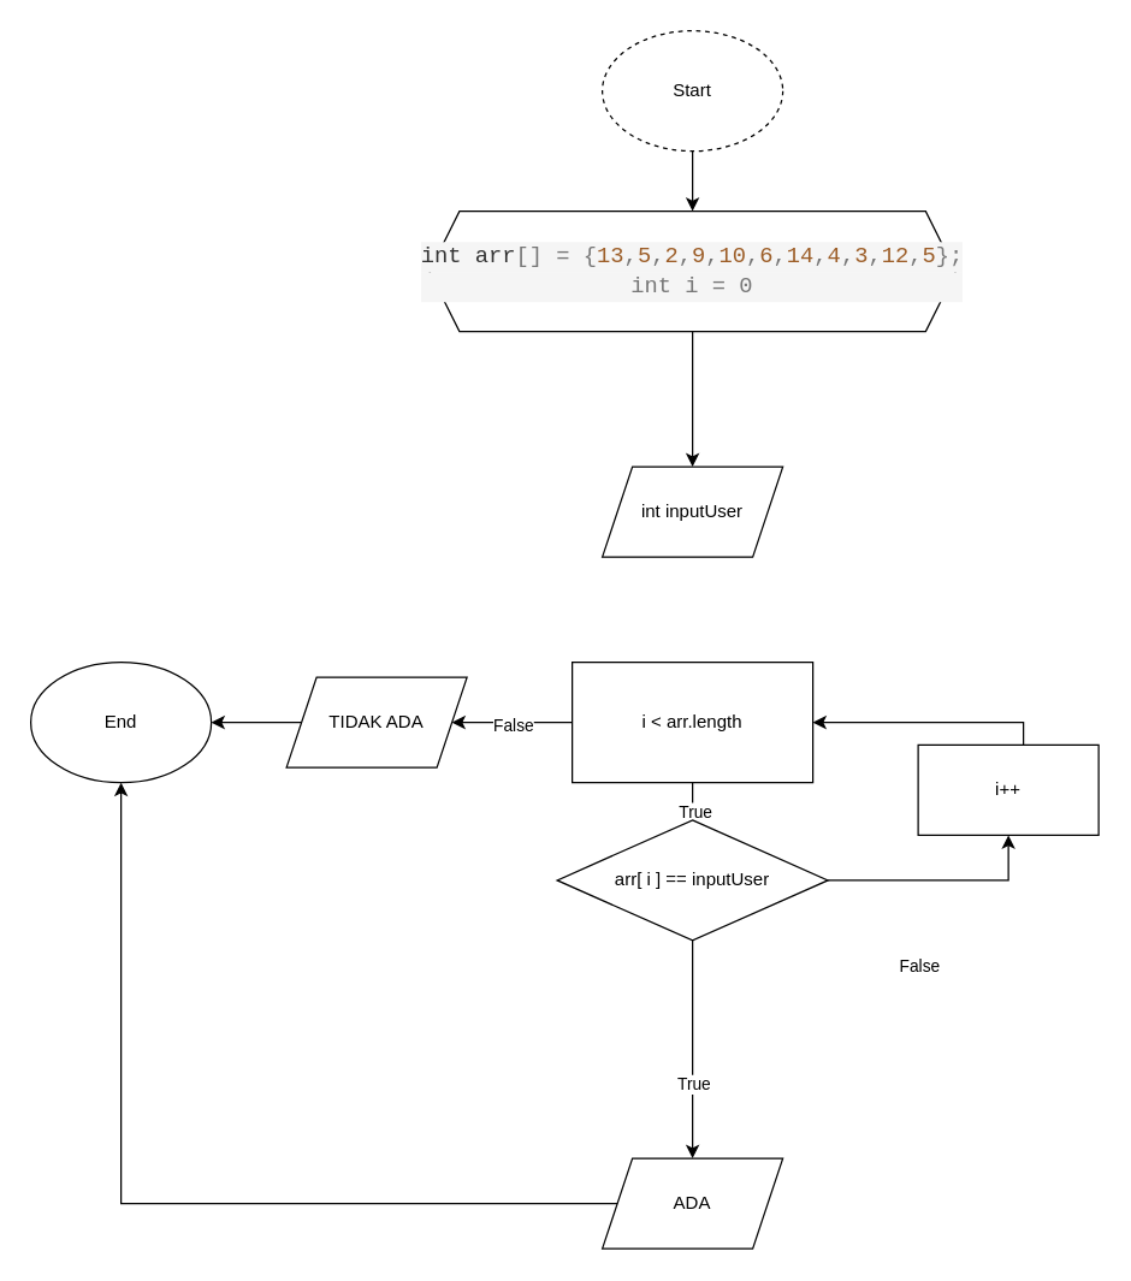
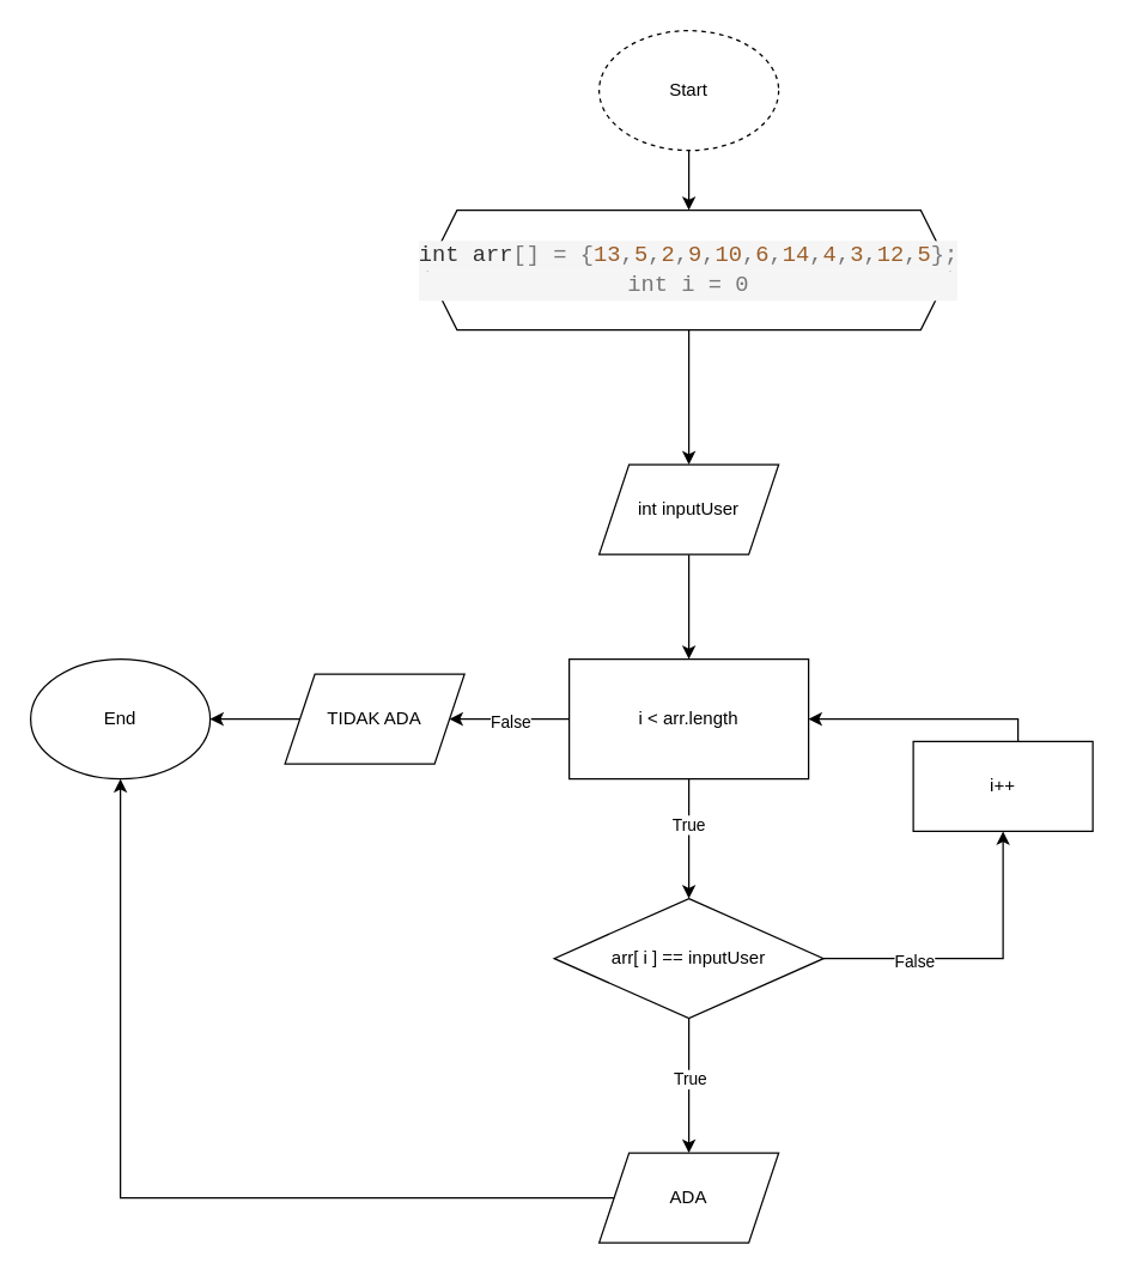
  <mxCell id="0" />
  <mxCell id="1" parent="0" />
  <mxCell id="2" value="" style="edgeStyle=orthogonalEdgeStyle;rounded=0;orthogonalLoop=1;jettySize=auto;html=1;" edge="1" parent="1" source="3" target="5"><mxGeometry relative="1" as="geometry" /></mxCell>
  <mxCell id="3" value="Start" style="ellipse;whiteSpace=wrap;html=1;dashed=1;" vertex="1" parent="1"><mxGeometry x="400" y="20" width="120" height="80" as="geometry" /></mxCell>
  <mxCell id="4" value="" style="edgeStyle=orthogonalEdgeStyle;rounded=0;orthogonalLoop=1;jettySize=auto;html=1;" edge="1" parent="1" source="5" target="7"><mxGeometry relative="1" as="geometry" /></mxCell>
  <mxCell id="5" value="&lt;div style=&quot;color: rgb(51, 51, 51); background-color: rgb(245, 245, 245); font-family: Consolas, &amp;quot;Courier New&amp;quot;, monospace, Consolas, &amp;quot;Courier New&amp;quot;, monospace; font-size: 15px; line-height: 20px;&quot;&gt;int&amp;nbsp;arr&lt;span style=&quot;border-color: var(--border-color); color: rgb(119, 119, 119);&quot;&gt;[]&lt;/span&gt;&amp;nbsp;&lt;span style=&quot;border-color: var(--border-color); color: rgb(119, 119, 119);&quot;&gt;=&lt;/span&gt;&amp;nbsp;&lt;span style=&quot;border-color: var(--border-color); color: rgb(119, 119, 119);&quot;&gt;{&lt;/span&gt;&lt;span style=&quot;border-color: var(--border-color); color: rgb(156, 93, 39);&quot;&gt;13&lt;/span&gt;&lt;span style=&quot;border-color: var(--border-color); color: rgb(119, 119, 119);&quot;&gt;,&lt;/span&gt;&lt;span style=&quot;border-color: var(--border-color); color: rgb(156, 93, 39);&quot;&gt;5&lt;/span&gt;&lt;span style=&quot;border-color: var(--border-color); color: rgb(119, 119, 119);&quot;&gt;,&lt;/span&gt;&lt;span style=&quot;border-color: var(--border-color); color: rgb(156, 93, 39);&quot;&gt;2&lt;/span&gt;&lt;span style=&quot;border-color: var(--border-color); color: rgb(119, 119, 119);&quot;&gt;,&lt;/span&gt;&lt;span style=&quot;border-color: var(--border-color); color: rgb(156, 93, 39);&quot;&gt;9&lt;/span&gt;&lt;span style=&quot;border-color: var(--border-color); color: rgb(119, 119, 119);&quot;&gt;,&lt;/span&gt;&lt;span style=&quot;border-color: var(--border-color); color: rgb(156, 93, 39);&quot;&gt;10&lt;/span&gt;&lt;span style=&quot;border-color: var(--border-color); color: rgb(119, 119, 119);&quot;&gt;,&lt;/span&gt;&lt;span style=&quot;border-color: var(--border-color); color: rgb(156, 93, 39);&quot;&gt;6&lt;/span&gt;&lt;span style=&quot;border-color: var(--border-color); color: rgb(119, 119, 119);&quot;&gt;,&lt;/span&gt;&lt;span style=&quot;border-color: var(--border-color); color: rgb(156, 93, 39);&quot;&gt;14&lt;/span&gt;&lt;span style=&quot;border-color: var(--border-color); color: rgb(119, 119, 119);&quot;&gt;,&lt;/span&gt;&lt;span style=&quot;border-color: var(--border-color); color: rgb(156, 93, 39);&quot;&gt;4&lt;/span&gt;&lt;span style=&quot;border-color: var(--border-color); color: rgb(119, 119, 119);&quot;&gt;,&lt;/span&gt;&lt;span style=&quot;border-color: var(--border-color); color: rgb(156, 93, 39);&quot;&gt;3&lt;/span&gt;&lt;span style=&quot;border-color: var(--border-color); color: rgb(119, 119, 119);&quot;&gt;,&lt;/span&gt;&lt;span style=&quot;border-color: var(--border-color); color: rgb(156, 93, 39);&quot;&gt;12&lt;/span&gt;&lt;span style=&quot;border-color: var(--border-color); color: rgb(119, 119, 119);&quot;&gt;,&lt;/span&gt;&lt;span style=&quot;border-color: var(--border-color); color: rgb(156, 93, 39);&quot;&gt;5&lt;/span&gt;&lt;span style=&quot;border-color: var(--border-color); color: rgb(119, 119, 119);&quot;&gt;};&lt;/span&gt;&lt;br&gt;&lt;/div&gt;&lt;div style=&quot;color: rgb(51, 51, 51); background-color: rgb(245, 245, 245); font-family: Consolas, &amp;quot;Courier New&amp;quot;, monospace, Consolas, &amp;quot;Courier New&amp;quot;, monospace; font-size: 15px; line-height: 20px;&quot;&gt;&lt;span style=&quot;border-color: var(--border-color); color: rgb(119, 119, 119);&quot;&gt;int i = 0&lt;/span&gt;&lt;/div&gt;" style="shape=hexagon;perimeter=hexagonPerimeter2;whiteSpace=wrap;html=1;fixedSize=1;" vertex="1" parent="1"><mxGeometry x="285" y="140" width="350" height="80" as="geometry" /></mxCell>
+ <mxCell id="6" value="" style="edgeStyle=orthogonalEdgeStyle;rounded=0;orthogonalLoop=1;jettySize=auto;html=1;" edge="1" parent="1" source="7" target="11"><mxGeometry relative="1" as="geometry" /></mxCell>
  <mxCell id="7" value="int inputUser" style="shape=parallelogram;perimeter=parallelogramPerimeter;whiteSpace=wrap;html=1;fixedSize=1;" vertex="1" parent="1"><mxGeometry x="400" y="310" width="120" height="60" as="geometry" /></mxCell>
  <mxCell id="8" value="" style="edgeStyle=orthogonalEdgeStyle;rounded=0;orthogonalLoop=1;jettySize=auto;html=1;entryX=1;entryY=0.5;entryDx=0;entryDy=0;" edge="1" parent="1" source="11" target="19"><mxGeometry relative="1" as="geometry"><Array as="points"><mxPoint x="360" y="480" /><mxPoint x="360" y="480" /></Array></mxGeometry></mxCell>
  <mxCell id="9" value="" style="edgeStyle=orthogonalEdgeStyle;rounded=0;orthogonalLoop=1;jettySize=auto;html=1;" edge="1" parent="1" source="11" target="15"><mxGeometry relative="1" as="geometry" /></mxCell>
  <mxCell id="10" value="True" style="edgeLabel;html=1;align=center;verticalAlign=middle;resizable=0;points=[];" vertex="1" connectable="0" parent="9"><mxGeometry x="-0.25" y="-1" relative="1" as="geometry"><mxPoint as="offset" /></mxGeometry></mxCell>
  <mxCell id="11" value="i &amp;lt; arr.length" style="whiteSpace=wrap;html=1;rounded=0;" vertex="1" parent="1"><mxGeometry x="380" y="440" width="160" height="80" as="geometry" /></mxCell>
  <mxCell id="12" value="End" style="ellipse;whiteSpace=wrap;html=1;" vertex="1" parent="1"><mxGeometry x="20" y="440" width="120" height="80" as="geometry" /></mxCell>
  <mxCell id="13" value="" style="edgeStyle=orthogonalEdgeStyle;rounded=0;orthogonalLoop=1;jettySize=auto;html=1;" edge="1" parent="1" source="15" target="17"><mxGeometry relative="1" as="geometry" /></mxCell>
  <mxCell id="14" style="edgeStyle=orthogonalEdgeStyle;rounded=0;orthogonalLoop=1;jettySize=auto;html=1;entryX=0.5;entryY=1;entryDx=0;entryDy=0;" edge="1" parent="1" source="15" target="21"><mxGeometry relative="1" as="geometry" /></mxCell>
- <mxCell id="15" value="arr[ i ] == inputUser" style="rhombus;whiteSpace=wrap;html=1;" vertex="1" parent="1"><mxGeometry x="370" y="545" width="180" height="80" as="geometry" /></mxCell>
+ <mxCell id="15" value="arr[ i ] == inputUser" style="rhombus;whiteSpace=wrap;html=1;" vertex="1" parent="1"><mxGeometry x="370" y="600" width="180" height="80" as="geometry" /></mxCell>
  <mxCell id="16" style="edgeStyle=orthogonalEdgeStyle;rounded=0;orthogonalLoop=1;jettySize=auto;html=1;entryX=0.5;entryY=1;entryDx=0;entryDy=0;" edge="1" parent="1" source="17" target="12"><mxGeometry relative="1" as="geometry" /></mxCell>
  <mxCell id="17" value="ADA" style="shape=parallelogram;perimeter=parallelogramPerimeter;whiteSpace=wrap;html=1;fixedSize=1;" vertex="1" parent="1"><mxGeometry x="400" y="770" width="120" height="60" as="geometry" /></mxCell>
  <mxCell id="18" value="" style="edgeStyle=orthogonalEdgeStyle;rounded=0;orthogonalLoop=1;jettySize=auto;html=1;" edge="1" parent="1" source="19" target="12"><mxGeometry relative="1" as="geometry" /></mxCell>
  <mxCell id="19" value="TIDAK ADA" style="shape=parallelogram;perimeter=parallelogramPerimeter;whiteSpace=wrap;html=1;fixedSize=1;" vertex="1" parent="1"><mxGeometry x="190" y="450" width="120" height="60" as="geometry" /></mxCell>
  <mxCell id="20" style="edgeStyle=orthogonalEdgeStyle;rounded=0;orthogonalLoop=1;jettySize=auto;html=1;entryX=1;entryY=0.5;entryDx=0;entryDy=0;" edge="1" parent="1" source="21" target="11"><mxGeometry relative="1" as="geometry"><Array as="points"><mxPoint x="680" y="480" /></Array></mxGeometry></mxCell>
  <mxCell id="21" value="i++" style="whiteSpace=wrap;html=1;" vertex="1" parent="1"><mxGeometry x="610" y="495" width="120" height="60" as="geometry" /></mxCell>
  <mxCell id="22" value="False" style="edgeLabel;html=1;align=center;verticalAlign=middle;resizable=0;points=[];" vertex="1" connectable="0" parent="1"><mxGeometry x="340" y="476" as="geometry"><mxPoint y="5" as="offset" /></mxGeometry></mxCell>
  <mxCell id="23" value="True" style="edgeLabel;html=1;align=center;verticalAlign=middle;resizable=0;points=[];" vertex="1" connectable="0" parent="1"><mxGeometry x="460" y="720.005" as="geometry" /></mxCell>
  <mxCell id="24" value="False" style="edgeLabel;html=1;align=center;verticalAlign=middle;resizable=0;points=[];" vertex="1" connectable="0" parent="1"><mxGeometry x="610" y="636" as="geometry"><mxPoint y="5" as="offset" /></mxGeometry></mxCell>
